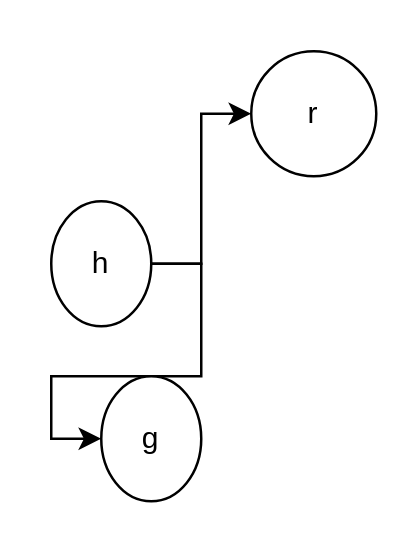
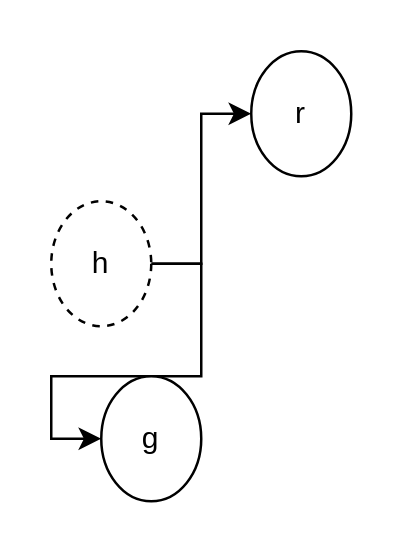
  <mxCell id="0" />
  <mxCell id="1" parent="0" />
  <mxCell id="2" style="edgeStyle=orthogonalEdgeStyle;rounded=0;orthogonalLoop=1;jettySize=auto;html=1;entryX=0;entryY=0.5;entryDx=0;entryDy=0;" edge="1" parent="1" source="4" target="6"><mxGeometry relative="1" as="geometry" /></mxCell>
  <mxCell id="3" style="edgeStyle=orthogonalEdgeStyle;rounded=0;orthogonalLoop=1;jettySize=auto;html=1;exitX=1;exitY=0.5;exitDx=0;exitDy=0;entryX=0;entryY=0.5;entryDx=0;entryDy=0;" edge="1" parent="1" source="4" target="5"><mxGeometry relative="1" as="geometry" /></mxCell>
- <mxCell id="4" value="h" style="ellipse;whiteSpace=wrap;html=1;" vertex="1" parent="1"><mxGeometry x="20" y="80" width="40" height="50" as="geometry" /></mxCell>
+ <mxCell id="4" value="h" style="ellipse;whiteSpace=wrap;html=1;dashed=1;" vertex="1" parent="1"><mxGeometry x="20" y="80" width="40" height="50" as="geometry" /></mxCell>
  <mxCell id="5" value="g" style="ellipse;whiteSpace=wrap;html=1;" vertex="1" parent="1"><mxGeometry x="40" y="150" width="40" height="50" as="geometry" /></mxCell>
- <mxCell id="6" value="r" style="ellipse;whiteSpace=wrap;html=1;" vertex="1" parent="1"><mxGeometry x="100" y="20" width="50" height="50" as="geometry" /></mxCell>
+ <mxCell id="6" value="r" style="ellipse;whiteSpace=wrap;html=1;" vertex="1" parent="1"><mxGeometry x="100" y="20" width="40" height="50" as="geometry" /></mxCell>
